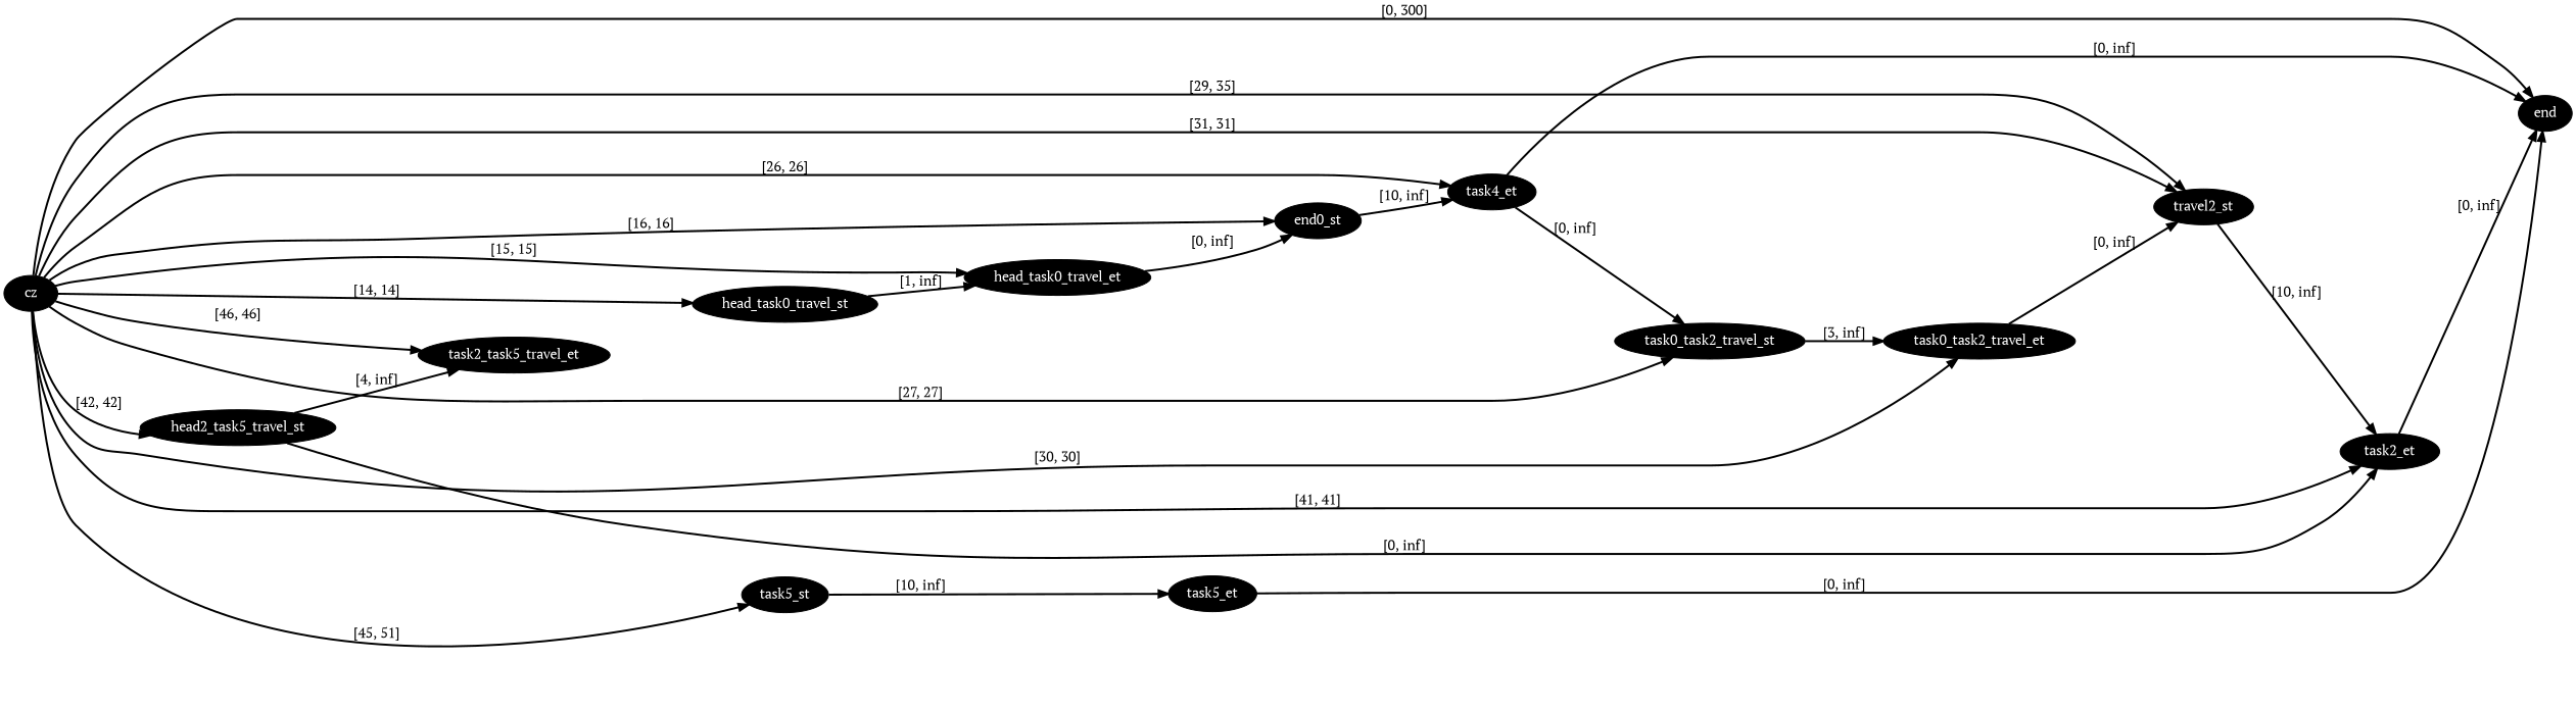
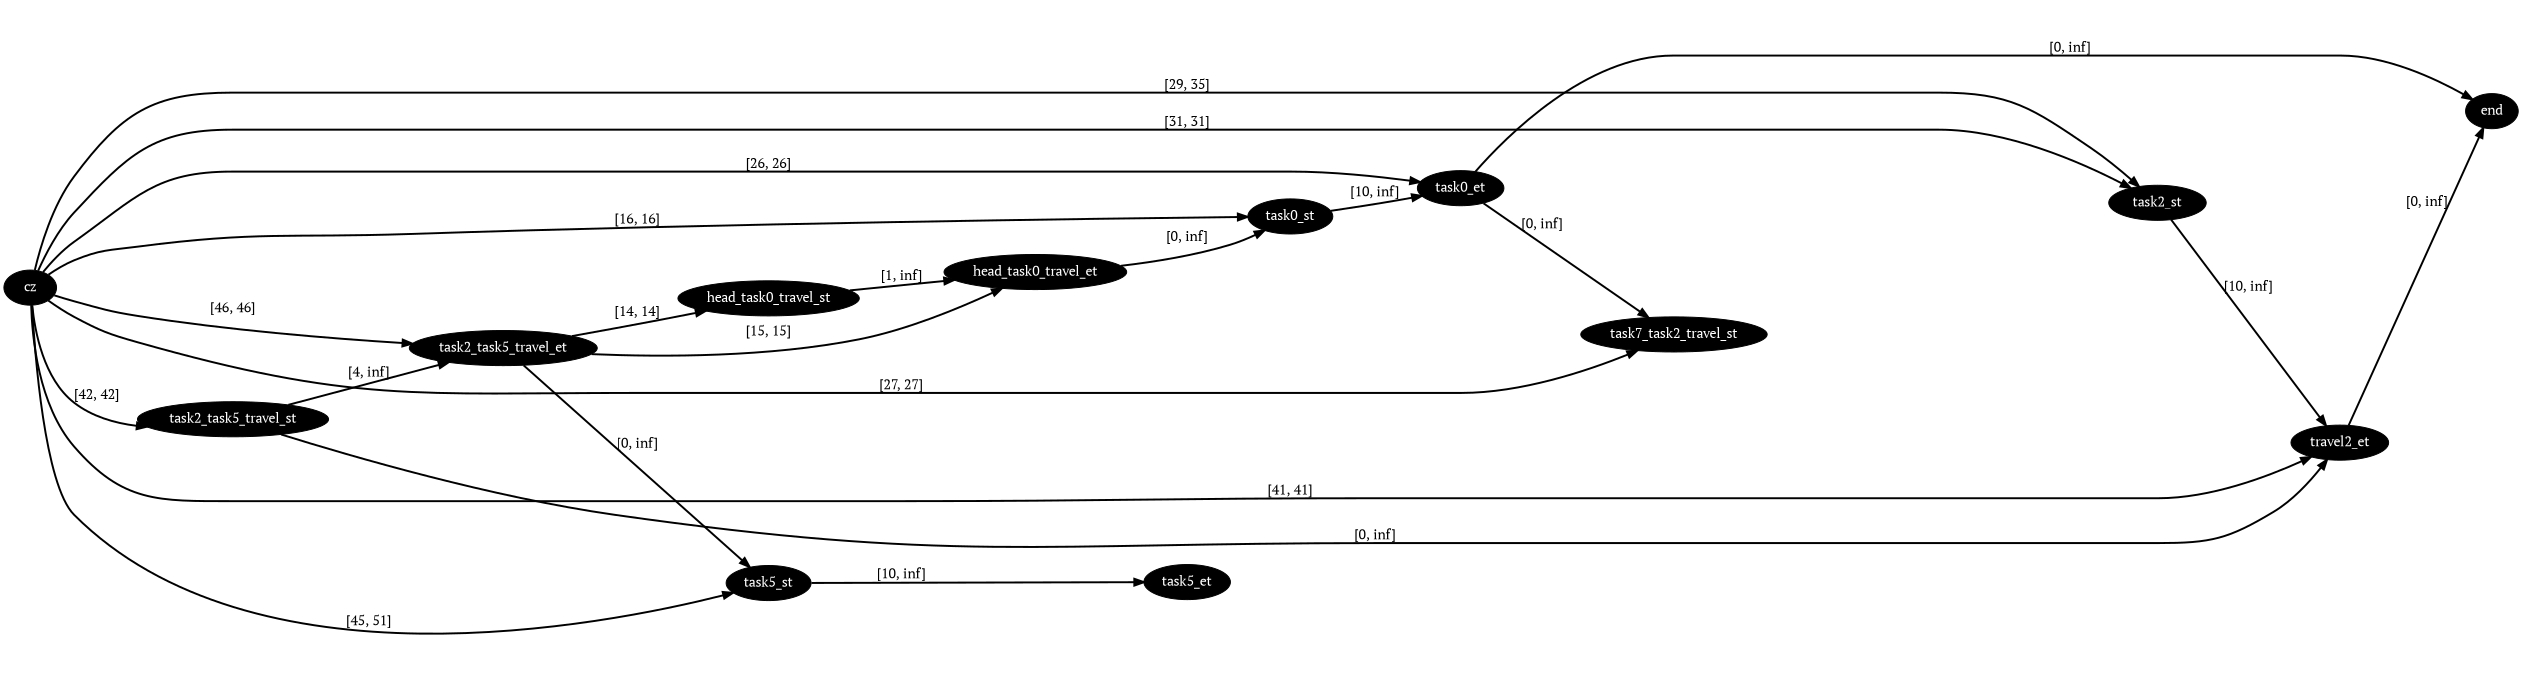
  digraph {
    fontname="PT Serif"
    rankdir=LR
    node [fillcolor=black fontcolor=white fontname="PT Serif" style=filled]
    edge [color=black fontname="PT Serif" penwidth=2]
    n1 [label=cz]
    n2 [label=end]
    n3 [label=head_task0_travel_st]
    n4 [label=head_task0_travel_et]
-   n5 [label=end0_st]
-   n6 [label=task4_et]
-   n7 [label=travel2_st]
-   n8 [label=task2_et]
-   n9 [label=task0_task2_travel_st]
-   n10 [label=task0_task2_travel_et]
-   n11 [label=head2_task5_travel_st]
+   n5 [label=task0_st]
+   n6 [label=task0_et]
+   n7 [label=task2_st]
+   n8 [label=travel2_et]
+   n9 [label=task7_task2_travel_st]
+   n11 [label=task2_task5_travel_st]
    n12 [label=task2_task5_travel_et]
    n13 [label=task5_st]
    n14 [label=task5_et]
-   n1 -> n2 [label="[0, 300]"]
-   n1 -> n3 [label="[14, 14]"]
-   n1 -> n4 [label="[15, 15]"]
+   n12 -> n3 [label="[14, 14]"]
+   n12 -> n4 [label="[15, 15]"]
    n1 -> n5 [label="[16, 16]"]
    n1 -> n6 [label="[26, 26]"]
    n1 -> n7 [label="[31, 31]"]
    n1 -> n7 [label="[29, 35]"]
    n1 -> n8 [label="[41, 41]"]
    n1 -> n9 [label="[27, 27]"]
-   n1 -> n10 [label="[30, 30]"]
    n1 -> n11 [label="[42, 42]"]
    n1 -> n12 [label="[46, 46]"]
    n1 -> n13 [label="[45, 51]"]
    n3 -> n4 [label="[1, inf]"]
    n4 -> n5 [label="[0, inf]"]
    n5 -> n6 [label="[10, inf]"]
    n6 -> n2 [label="[0, inf]"]
    n6 -> n9 [label="[0, inf]"]
    n7 -> n8 [label="[10, inf]"]
    n8 -> n2 [label="[0, inf]"]
-   n9 -> n10 [label="[3, inf]"]
-   n10 -> n7 [label="[0, inf]"]
    n11 -> n8 [label="[0, inf]"]
    n11 -> n12 [label="[4, inf]"]
+   n12 -> n13 [label="[0, inf]"]
    n13 -> n14 [label="[10, inf]"]
-   n14 -> n2 [label="[0, inf]"]
  }
